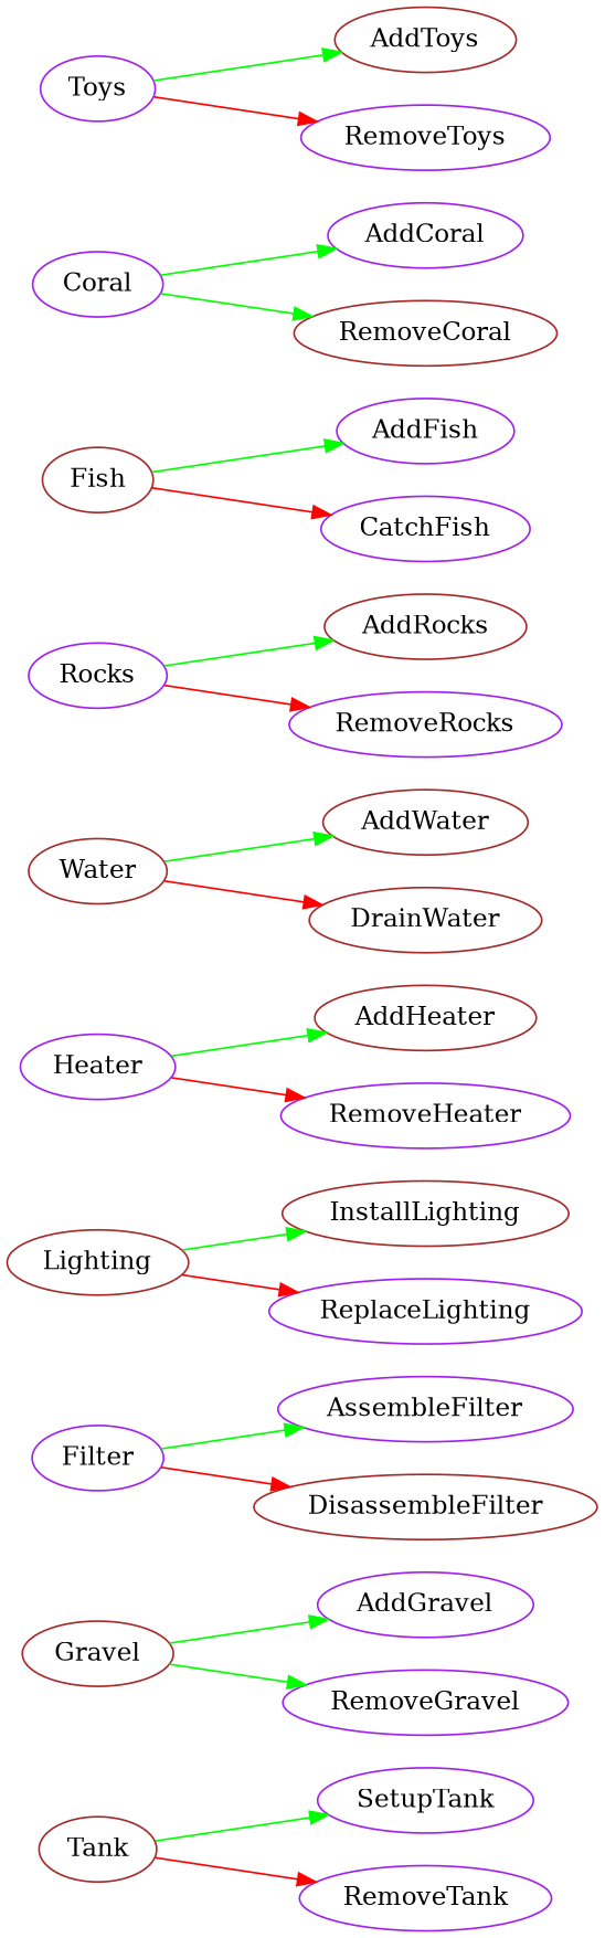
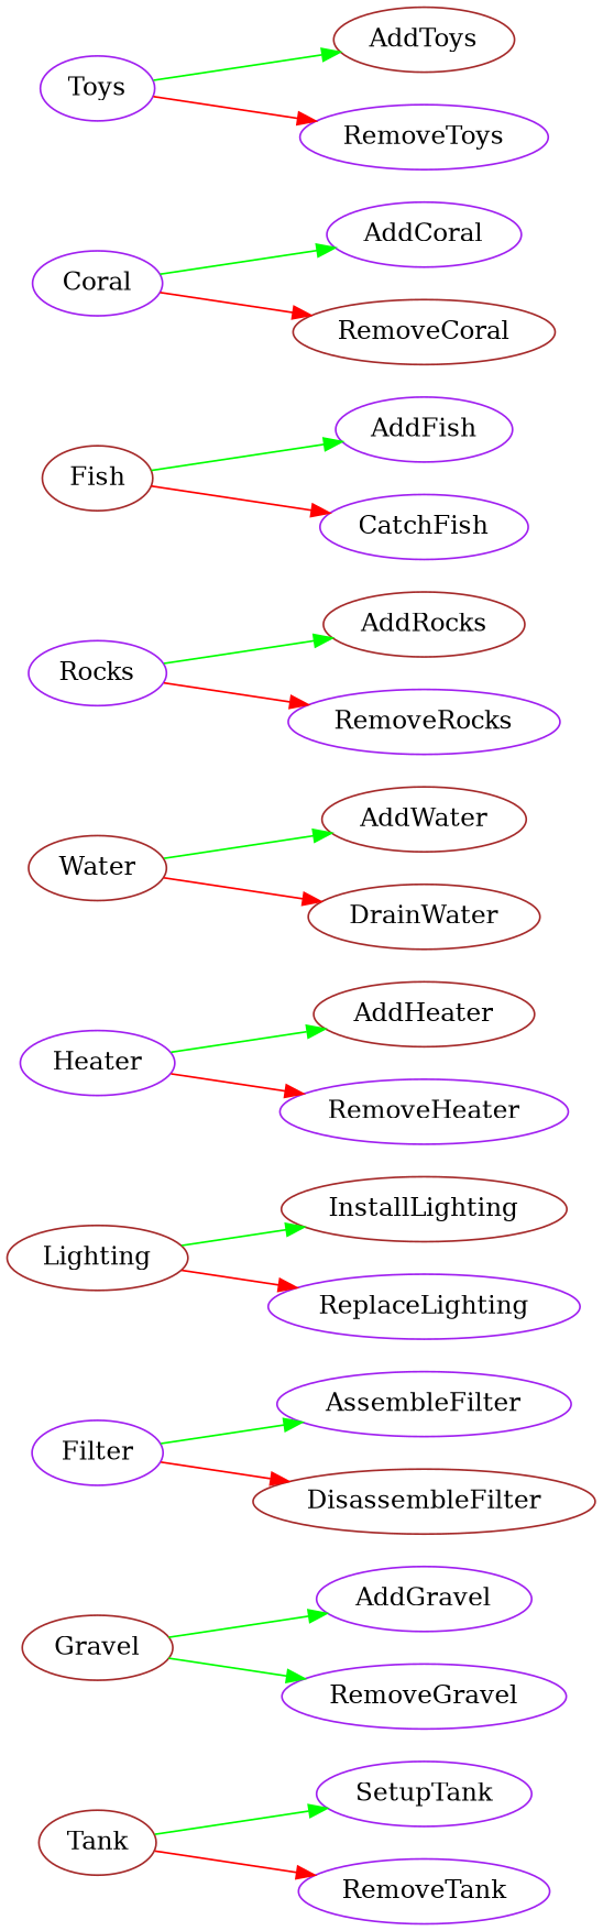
  digraph {
    rankdir=LR
    node [color=purple]
    edge [color=green]
    Tank [color=brown]
    SetupTank
    RemoveTank
    Gravel [color=brown]
    AddGravel
    RemoveGravel
    Filter
    AssembleFilter
    DisassembleFilter [color=brown]
    Lighting [color=brown]
    InstallLighting [color=brown]
    ReplaceLighting
    AddHeater [color=brown]
    Heater
    RemoveHeater
    Water [color=brown]
    AddWater [color=brown]
    DrainWater [color=brown]
    AddRocks [color=brown]
    Rocks
    RemoveRocks
    Fish [color=brown]
    AddFish
    CatchFish
    Coral
    AddCoral
    RemoveCoral [color=brown]
    AddToys [color=brown]
    Toys
    RemoveToys
    Tank -> SetupTank
    Tank -> RemoveTank [color=red]
    Gravel -> AddGravel
    Gravel -> RemoveGravel
    Filter -> AssembleFilter
    Filter -> DisassembleFilter [color=red]
    Lighting -> InstallLighting
    Lighting -> ReplaceLighting [color=red]
    Heater -> AddHeater
    Heater -> RemoveHeater [color=red]
    Water -> AddWater
    Water -> DrainWater [color=red]
    Rocks -> AddRocks
    Rocks -> RemoveRocks [color=red]
    Fish -> AddFish
    Fish -> CatchFish [color=red]
    Coral -> AddCoral
-   Coral -> RemoveCoral
+   Coral -> RemoveCoral [color=red]
    Toys -> AddToys
    Toys -> RemoveToys [color=red]
  }
